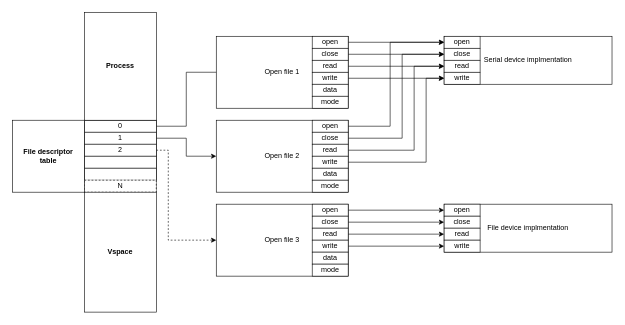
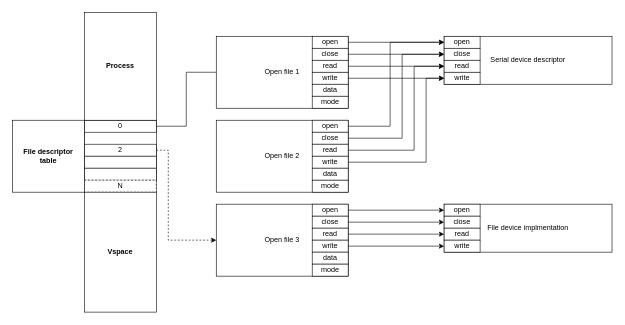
  <mxCell id="0" />
  <mxCell id="1" parent="0" />
  <mxCell id="2" value="Open file 1" style="rounded=0;whiteSpace=wrap;html=1;" parent="1" vertex="1"><mxGeometry x="360" y="60" width="220" height="120" as="geometry" /></mxCell>
  <mxCell id="3" style="edgeStyle=orthogonalEdgeStyle;rounded=0;orthogonalLoop=1;jettySize=auto;html=1;entryX=0;entryY=0.5;entryDx=0;entryDy=0;" parent="1" source="4" target="12" edge="1"><mxGeometry relative="1" as="geometry" /></mxCell>
  <mxCell id="4" value="open" style="rounded=0;whiteSpace=wrap;html=1;" parent="1" vertex="1"><mxGeometry x="520" y="60" width="60" height="20" as="geometry" /></mxCell>
  <mxCell id="5" style="edgeStyle=orthogonalEdgeStyle;rounded=0;orthogonalLoop=1;jettySize=auto;html=1;entryX=0;entryY=0.5;entryDx=0;entryDy=0;" parent="1" source="6" target="13" edge="1"><mxGeometry relative="1" as="geometry" /></mxCell>
  <mxCell id="6" value="close" style="rounded=0;whiteSpace=wrap;html=1;" parent="1" vertex="1"><mxGeometry x="520" y="80" width="60" height="20" as="geometry" /></mxCell>
  <mxCell id="7" style="edgeStyle=orthogonalEdgeStyle;rounded=0;orthogonalLoop=1;jettySize=auto;html=1;entryX=0;entryY=0.5;entryDx=0;entryDy=0;" parent="1" source="8" target="14" edge="1"><mxGeometry relative="1" as="geometry" /></mxCell>
  <mxCell id="8" value="read" style="rounded=0;whiteSpace=wrap;html=1;" parent="1" vertex="1"><mxGeometry x="520" y="100" width="60" height="20" as="geometry" /></mxCell>
  <mxCell id="9" style="edgeStyle=orthogonalEdgeStyle;rounded=0;orthogonalLoop=1;jettySize=auto;html=1;entryX=0;entryY=0.5;entryDx=0;entryDy=0;" parent="1" source="10" target="15" edge="1"><mxGeometry relative="1" as="geometry" /></mxCell>
  <mxCell id="10" value="write" style="rounded=0;whiteSpace=wrap;html=1;" parent="1" vertex="1"><mxGeometry x="520" y="120" width="60" height="20" as="geometry" /></mxCell>
- <mxCell id="11" value="Serial device implmentation" style="rounded=0;whiteSpace=wrap;html=1;" parent="1" vertex="1"><mxGeometry x="740" y="60" width="280" height="80" as="geometry" /></mxCell>
+ <mxCell id="11" value="Serial device descriptor" style="rounded=0;whiteSpace=wrap;html=1;" parent="1" vertex="1"><mxGeometry x="740" y="60" width="280" height="80" as="geometry" /></mxCell>
  <mxCell id="12" value="open" style="rounded=0;whiteSpace=wrap;html=1;" parent="1" vertex="1"><mxGeometry x="740" y="60" width="60" height="20" as="geometry" /></mxCell>
  <mxCell id="13" value="close" style="rounded=0;whiteSpace=wrap;html=1;" parent="1" vertex="1"><mxGeometry x="740" y="80" width="60" height="20" as="geometry" /></mxCell>
  <mxCell id="14" value="read" style="rounded=0;whiteSpace=wrap;html=1;" parent="1" vertex="1"><mxGeometry x="740" y="100" width="60" height="20" as="geometry" /></mxCell>
  <mxCell id="15" value="write" style="rounded=0;whiteSpace=wrap;html=1;" parent="1" vertex="1"><mxGeometry x="740" y="120" width="60" height="20" as="geometry" /></mxCell>
  <mxCell id="16" value="data" style="rounded=0;whiteSpace=wrap;html=1;" parent="1" vertex="1"><mxGeometry x="520" y="140" width="60" height="20" as="geometry" /></mxCell>
  <mxCell id="17" value="mode" style="rounded=0;whiteSpace=wrap;html=1;" parent="1" vertex="1"><mxGeometry x="520" y="160" width="60" height="20" as="geometry" /></mxCell>
  <mxCell id="18" value="Open file 2" style="rounded=0;whiteSpace=wrap;html=1;" parent="1" vertex="1"><mxGeometry x="360" y="200" width="220" height="120" as="geometry" /></mxCell>
  <mxCell id="19" style="edgeStyle=orthogonalEdgeStyle;rounded=0;orthogonalLoop=1;jettySize=auto;html=1;entryX=0;entryY=0.5;entryDx=0;entryDy=0;" parent="1" source="20" target="12" edge="1"><mxGeometry relative="1" as="geometry"><Array as="points"><mxPoint x="650" y="210" /><mxPoint x="650" y="70" /></Array></mxGeometry></mxCell>
  <mxCell id="20" value="open" style="rounded=0;whiteSpace=wrap;html=1;" parent="1" vertex="1"><mxGeometry x="520" y="200" width="60" height="20" as="geometry" /></mxCell>
  <mxCell id="21" style="edgeStyle=orthogonalEdgeStyle;rounded=0;orthogonalLoop=1;jettySize=auto;html=1;entryX=0;entryY=0.5;entryDx=0;entryDy=0;" parent="1" source="22" target="13" edge="1"><mxGeometry relative="1" as="geometry"><Array as="points"><mxPoint x="670" y="230" /><mxPoint x="670" y="90" /></Array></mxGeometry></mxCell>
  <mxCell id="22" value="close" style="rounded=0;whiteSpace=wrap;html=1;" parent="1" vertex="1"><mxGeometry x="520" y="220" width="60" height="20" as="geometry" /></mxCell>
  <mxCell id="23" style="edgeStyle=orthogonalEdgeStyle;rounded=0;orthogonalLoop=1;jettySize=auto;html=1;entryX=0;entryY=0.5;entryDx=0;entryDy=0;" parent="1" source="24" target="14" edge="1"><mxGeometry relative="1" as="geometry"><Array as="points"><mxPoint x="690" y="250" /><mxPoint x="690" y="110" /></Array></mxGeometry></mxCell>
  <mxCell id="24" value="read" style="rounded=0;whiteSpace=wrap;html=1;" parent="1" vertex="1"><mxGeometry x="520" y="240" width="60" height="20" as="geometry" /></mxCell>
  <mxCell id="25" style="edgeStyle=orthogonalEdgeStyle;rounded=0;orthogonalLoop=1;jettySize=auto;html=1;entryX=0;entryY=0.5;entryDx=0;entryDy=0;" parent="1" source="26" target="15" edge="1"><mxGeometry relative="1" as="geometry"><Array as="points"><mxPoint x="710" y="270" /><mxPoint x="710" y="130" /></Array></mxGeometry></mxCell>
  <mxCell id="26" value="write" style="rounded=0;whiteSpace=wrap;html=1;" parent="1" vertex="1"><mxGeometry x="520" y="260" width="60" height="20" as="geometry" /></mxCell>
  <mxCell id="27" value="data" style="rounded=0;whiteSpace=wrap;html=1;" parent="1" vertex="1"><mxGeometry x="520" y="280" width="60" height="20" as="geometry" /></mxCell>
  <mxCell id="28" value="mode" style="rounded=0;whiteSpace=wrap;html=1;" parent="1" vertex="1"><mxGeometry x="520" y="300" width="60" height="20" as="geometry" /></mxCell>
  <mxCell id="29" value="Open file 3" style="rounded=0;whiteSpace=wrap;html=1;" parent="1" vertex="1"><mxGeometry x="360" y="340" width="220" height="120" as="geometry" /></mxCell>
  <mxCell id="30" style="edgeStyle=orthogonalEdgeStyle;rounded=0;orthogonalLoop=1;jettySize=auto;html=1;entryX=0;entryY=0.5;entryDx=0;entryDy=0;" parent="1" source="31" target="41" edge="1"><mxGeometry relative="1" as="geometry" /></mxCell>
  <mxCell id="31" value="open" style="rounded=0;whiteSpace=wrap;html=1;" parent="1" vertex="1"><mxGeometry x="520" y="340" width="60" height="20" as="geometry" /></mxCell>
  <mxCell id="32" style="edgeStyle=orthogonalEdgeStyle;rounded=0;orthogonalLoop=1;jettySize=auto;html=1;entryX=0;entryY=0.5;entryDx=0;entryDy=0;" parent="1" source="33" target="42" edge="1"><mxGeometry relative="1" as="geometry" /></mxCell>
  <mxCell id="33" value="close" style="rounded=0;whiteSpace=wrap;html=1;" parent="1" vertex="1"><mxGeometry x="520" y="360" width="60" height="20" as="geometry" /></mxCell>
  <mxCell id="34" style="edgeStyle=orthogonalEdgeStyle;rounded=0;orthogonalLoop=1;jettySize=auto;html=1;entryX=0;entryY=0.5;entryDx=0;entryDy=0;" parent="1" source="35" target="43" edge="1"><mxGeometry relative="1" as="geometry" /></mxCell>
  <mxCell id="35" value="read" style="rounded=0;whiteSpace=wrap;html=1;" parent="1" vertex="1"><mxGeometry x="520" y="380" width="60" height="20" as="geometry" /></mxCell>
  <mxCell id="36" style="edgeStyle=orthogonalEdgeStyle;rounded=0;orthogonalLoop=1;jettySize=auto;html=1;entryX=0;entryY=0.5;entryDx=0;entryDy=0;" parent="1" source="37" target="44" edge="1"><mxGeometry relative="1" as="geometry" /></mxCell>
  <mxCell id="37" value="write" style="rounded=0;whiteSpace=wrap;html=1;" parent="1" vertex="1"><mxGeometry x="520" y="400" width="60" height="20" as="geometry" /></mxCell>
  <mxCell id="38" value="data" style="rounded=0;whiteSpace=wrap;html=1;" parent="1" vertex="1"><mxGeometry x="520" y="420" width="60" height="20" as="geometry" /></mxCell>
  <mxCell id="39" value="mode" style="rounded=0;whiteSpace=wrap;html=1;" parent="1" vertex="1"><mxGeometry x="520" y="440" width="60" height="20" as="geometry" /></mxCell>
  <mxCell id="40" value="File device implmentation" style="rounded=0;whiteSpace=wrap;html=1;" parent="1" vertex="1"><mxGeometry x="740" y="340" width="280" height="80" as="geometry" /></mxCell>
  <mxCell id="41" value="open" style="rounded=0;whiteSpace=wrap;html=1;" parent="1" vertex="1"><mxGeometry x="740" y="340" width="60" height="20" as="geometry" /></mxCell>
  <mxCell id="42" value="close" style="rounded=0;whiteSpace=wrap;html=1;" parent="1" vertex="1"><mxGeometry x="740" y="360" width="60" height="20" as="geometry" /></mxCell>
  <mxCell id="43" value="read" style="rounded=0;whiteSpace=wrap;html=1;" parent="1" vertex="1"><mxGeometry x="740" y="380" width="60" height="20" as="geometry" /></mxCell>
  <mxCell id="44" value="write" style="rounded=0;whiteSpace=wrap;html=1;" parent="1" vertex="1"><mxGeometry x="740" y="400" width="60" height="20" as="geometry" /></mxCell>
  <mxCell id="45" value="" style="rounded=0;whiteSpace=wrap;html=1;" parent="1" vertex="1"><mxGeometry x="140" y="200" width="120" height="120" as="geometry" /></mxCell>
  <mxCell id="46" style="edgeStyle=orthogonalEdgeStyle;rounded=0;orthogonalLoop=1;jettySize=auto;html=1;entryX=0;entryY=0.5;entryDx=0;entryDy=0;endArrow=none;" parent="1" source="47" target="2" edge="1"><mxGeometry relative="1" as="geometry" /></mxCell>
  <mxCell id="47" value="0" style="rounded=0;whiteSpace=wrap;html=1;" parent="1" vertex="1"><mxGeometry x="140" y="200" width="120" height="20" as="geometry" /></mxCell>
- <mxCell id="48" style="edgeStyle=orthogonalEdgeStyle;rounded=0;orthogonalLoop=1;jettySize=auto;html=1;entryX=0;entryY=0.5;entryDx=0;entryDy=0;" parent="1" source="49" target="18" edge="1"><mxGeometry relative="1" as="geometry" /></mxCell>
- <mxCell id="49" value="1" style="rounded=0;whiteSpace=wrap;html=1;" parent="1" vertex="1"><mxGeometry x="140" y="220" width="120" height="20" as="geometry" /></mxCell>
  <mxCell id="50" style="edgeStyle=orthogonalEdgeStyle;rounded=0;orthogonalLoop=1;jettySize=auto;html=1;dashed=1;" parent="1" source="51" target="29" edge="1"><mxGeometry relative="1" as="geometry"><Array as="points"><mxPoint x="280" y="250" /><mxPoint x="280" y="400" /></Array></mxGeometry></mxCell>
  <mxCell id="51" value="2" style="rounded=0;whiteSpace=wrap;html=1;" parent="1" vertex="1"><mxGeometry x="140" y="240" width="120" height="20" as="geometry" /></mxCell>
  <mxCell id="52" value="" style="rounded=0;whiteSpace=wrap;html=1;" parent="1" vertex="1"><mxGeometry x="140" y="260" width="120" height="20" as="geometry" /></mxCell>
  <mxCell id="53" value="" style="rounded=0;whiteSpace=wrap;html=1;" parent="1" vertex="1"><mxGeometry x="140" y="280" width="120" height="20" as="geometry" /></mxCell>
  <mxCell id="54" value="N" style="rounded=0;whiteSpace=wrap;html=1;dashed=1;" parent="1" vertex="1"><mxGeometry x="140" y="300" width="120" height="20" as="geometry" /></mxCell>
  <mxCell id="55" value="File descriptor table" style="text;html=1;strokeColor=none;fillColor=none;align=center;verticalAlign=middle;whiteSpace=wrap;rounded=0;" parent="1" vertex="1"><mxGeometry x="150" y="170" width="100" height="20" as="geometry" /></mxCell>
  <mxCell id="56" value="&lt;b&gt;Process&lt;/b&gt;" style="rounded=0;whiteSpace=wrap;html=1;" parent="1" vertex="1"><mxGeometry x="140" y="20" width="120" height="180" as="geometry" /></mxCell>
  <mxCell id="57" value="&lt;b&gt;Vspace&lt;/b&gt;" style="rounded=0;whiteSpace=wrap;html=1;" parent="1" vertex="1"><mxGeometry x="140" y="320" width="120" height="200" as="geometry" /></mxCell>
  <mxCell id="58" value="&lt;b&gt;File descriptor &lt;br&gt;table&lt;/b&gt;" style="rounded=0;whiteSpace=wrap;html=1;" parent="1" vertex="1"><mxGeometry x="20" y="200" width="120" height="120" as="geometry" /></mxCell>
